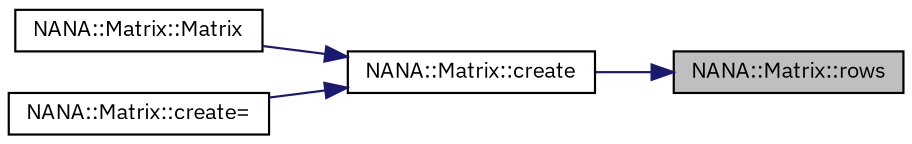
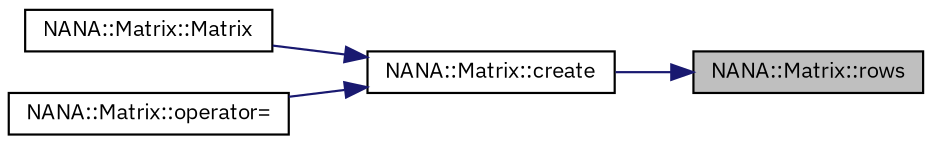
  digraph {
    fontname="IBM Plex Sans"
    rankdir=RL
    node [color=black fillcolor=white fontname="IBM Plex Sans" fontsize=10 shape=record style=filled]
    edge [color=midnightblue dir=back fontname="IBM Plex Sans" fontsize=10 labelfontname=Helvetica labelfontsize=10 style=solid]
    n1 [fillcolor=grey75 fontcolor=black height=0.2 label="NANA::Matrix::rows" width=0.4]
    n2 [height=0.2 label="NANA::Matrix::create" width=0.4]
    n3 [height=0.2 label="NANA::Matrix::Matrix" width=0.4]
-   n4 [height=0.2 label="NANA::Matrix::create=" width=0.4]
+   n4 [height=0.2 label="NANA::Matrix::operator=" width=0.4]
    n1 -> n2
    n2 -> n3
    n2 -> n4
  }
